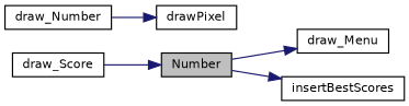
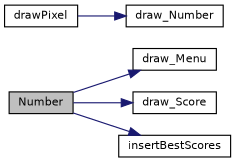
  digraph {
    rankdir=LR
    node [color=black fillcolor=white fontname=Helvetica fontsize=10 shape=record style=filled]
    edge [color=midnightblue fontname=Helvetica fontsize=10 labelfontname=Helvetica labelfontsize=10 style=solid]
    n1 [fillcolor=grey75 fontcolor=black height=0.2 label=Number width=0.4]
    n2 [height=0.2 label=draw_Menu width=0.4]
    n3 [height=0.2 label=draw_Score width=0.4]
    n4 [height=0.2 label=insertBestScores width=0.4]
    n5 [height=0.2 label=drawPixel width=0.4]
    n6 [height=0.2 label=draw_Number width=0.4]
    n1 -> n2
-   n3 -> n1
+   n1 -> n3
    n1 -> n4
-   n6 -> n5
+   n5 -> n6
  }
